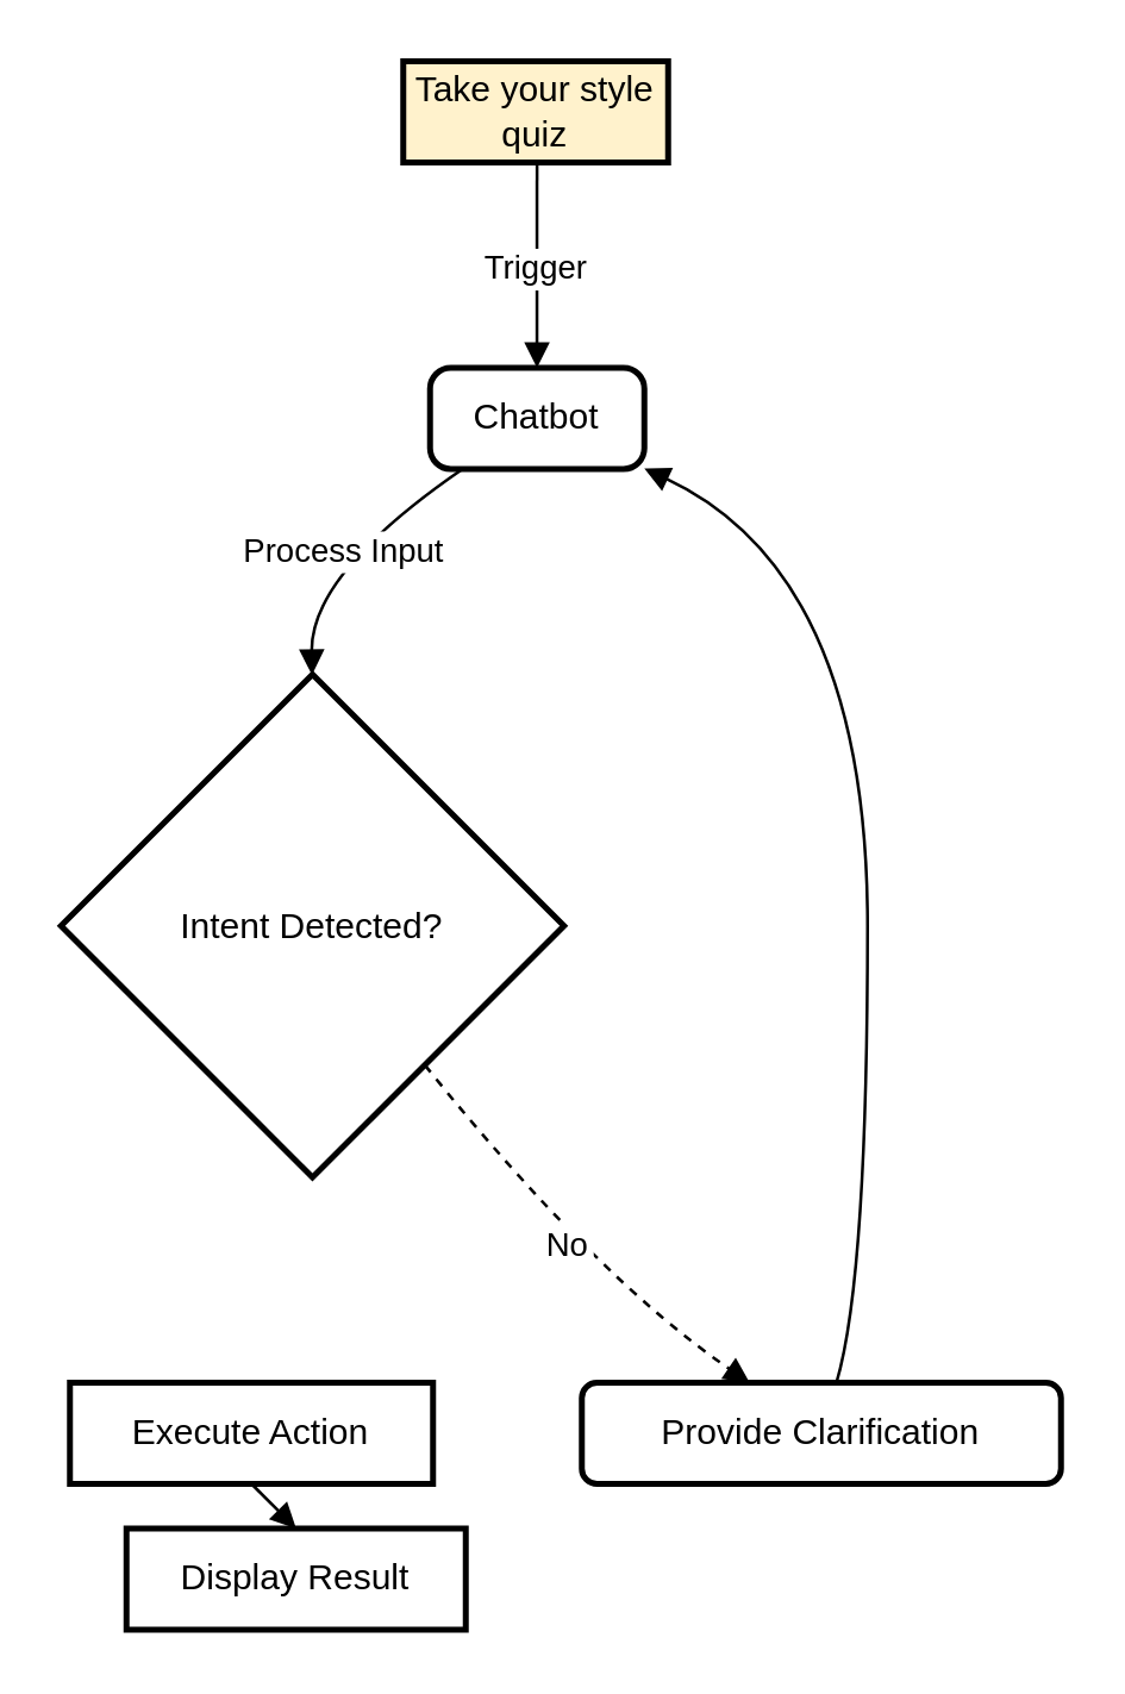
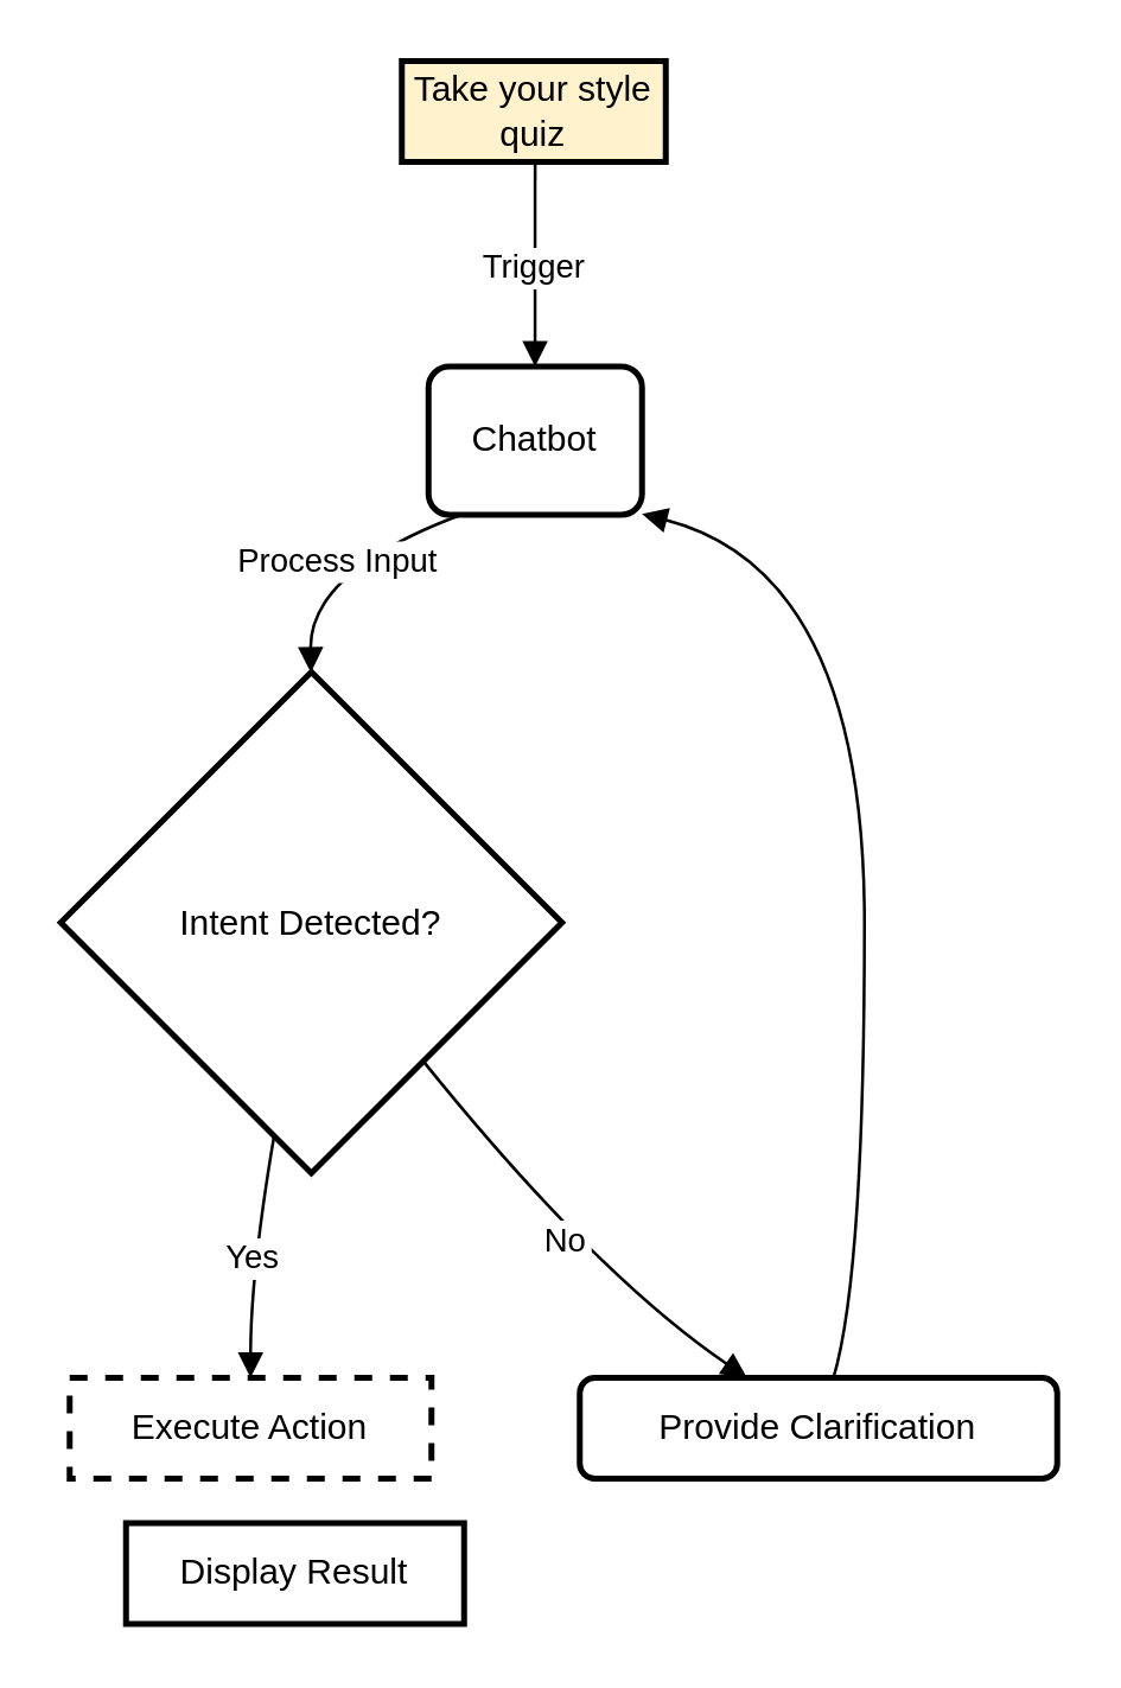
  <mxCell id="0" />
  <mxCell id="1" parent="0" />
  <mxCell id="2" value="Take your style quiz" style="whiteSpace=wrap;strokeWidth=2;fillColor=#fff2cc;" parent="1" vertex="1"><mxGeometry x="135" width="89" height="34" as="geometry" y="20" /></mxCell>
- <mxCell id="3" value="Chatbot" style="rounded=1;absoluteArcSize=1;arcSize=14;whiteSpace=wrap;strokeWidth=2;" parent="1" vertex="1"><mxGeometry x="144" y="123" width="72" height="34" as="geometry" /></mxCell>
+ <mxCell id="3" value="Chatbot" style="rounded=1;absoluteArcSize=1;arcSize=14;whiteSpace=wrap;strokeWidth=2;" parent="1" vertex="1"><mxGeometry x="144" y="123" width="72" height="50" as="geometry" /></mxCell>
  <mxCell id="4" value="Intent Detected?" style="rhombus;strokeWidth=2;whiteSpace=wrap;" parent="1" vertex="1"><mxGeometry y="226" width="169" height="169" as="geometry" x="20" /></mxCell>
- <mxCell id="5" value="Execute Action" style="whiteSpace=wrap;strokeWidth=2;" parent="1" vertex="1"><mxGeometry x="23" y="464" width="122" height="34" as="geometry" /></mxCell>
+ <mxCell id="5" value="Execute Action" style="whiteSpace=wrap;strokeWidth=2;dashed=1;" parent="1" vertex="1"><mxGeometry x="23" y="464" width="122" height="34" as="geometry" /></mxCell>
  <mxCell id="6" value="Provide Clarification" style="whiteSpace=wrap;strokeWidth=2;rounded=1;" parent="1" vertex="1"><mxGeometry x="195" y="464" width="161" height="34" as="geometry" /></mxCell>
  <mxCell id="7" value="Display Result" style="whiteSpace=wrap;strokeWidth=2;" parent="1" vertex="1"><mxGeometry x="42" y="513" width="114" height="34" as="geometry" /></mxCell>
  <mxCell id="8" value="Trigger" style="curved=1;startArrow=none;endArrow=block;exitX=0.505;exitY=1;entryX=0.499;entryY=0;" parent="1" source="2" target="3" edge="1"><mxGeometry relative="1" as="geometry"><Array as="points" /></mxGeometry></mxCell>
  <mxCell id="9" value="Process Input" style="curved=1;startArrow=none;endArrow=block;exitX=0.152;exitY=1;entryX=0.499;entryY=0;" parent="1" source="3" target="4" edge="1"><mxGeometry relative="1" as="geometry"><Array as="points"><mxPoint x="104" y="192" /></Array></mxGeometry></mxCell>
- <mxCell id="11" value="No" style="curved=1;startArrow=none;endArrow=block;exitX=0.902;exitY=0.998;entryX=0.347;entryY=-0.011;dashed=1;" parent="1" source="4" target="6" edge="1"><mxGeometry relative="1" as="geometry"><Array as="points"><mxPoint x="200" y="429" /></Array></mxGeometry></mxCell>
- <mxCell id="12" value="" style="curved=1;startArrow=none;endArrow=block;exitX=0.5;exitY=0.989;entryX=0.5;entryY=-0.011;" parent="1" source="5" target="7" edge="1"><mxGeometry relative="1" as="geometry"><Array as="points" /></mxGeometry></mxCell>
+ <mxCell id="10" value="Yes" style="curved=1;startArrow=none;endArrow=block;exitX=0.413;exitY=0.998;entryX=0.5;entryY=-0.011;" parent="1" source="4" target="5" edge="1"><mxGeometry relative="1" as="geometry"><Array as="points"><mxPoint x="84" y="429" /></Array></mxGeometry></mxCell>
+ <mxCell id="11" value="No" style="curved=1;startArrow=none;endArrow=block;exitX=0.902;exitY=0.998;entryX=0.347;entryY=-0.011;" parent="1" source="4" target="6" edge="1"><mxGeometry relative="1" as="geometry"><Array as="points"><mxPoint x="200" y="429" /></Array></mxGeometry></mxCell>
  <mxCell id="13" value="" style="curved=1;startArrow=none;endArrow=block;exitX=0.532;exitY=-0.011;entryX=0.998;entryY=0.992;" parent="1" source="6" target="3" edge="1"><mxGeometry relative="1" as="geometry"><Array as="points"><mxPoint x="291" y="429" /><mxPoint x="291" y="192" /></Array></mxGeometry></mxCell>
